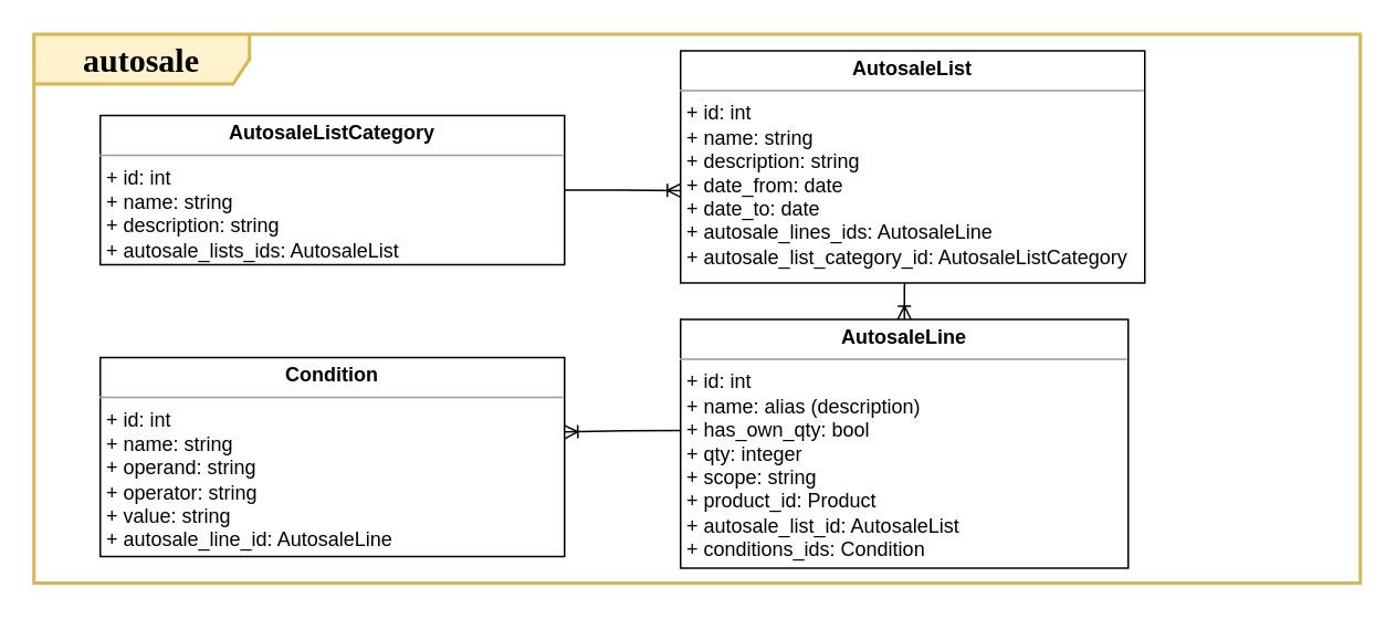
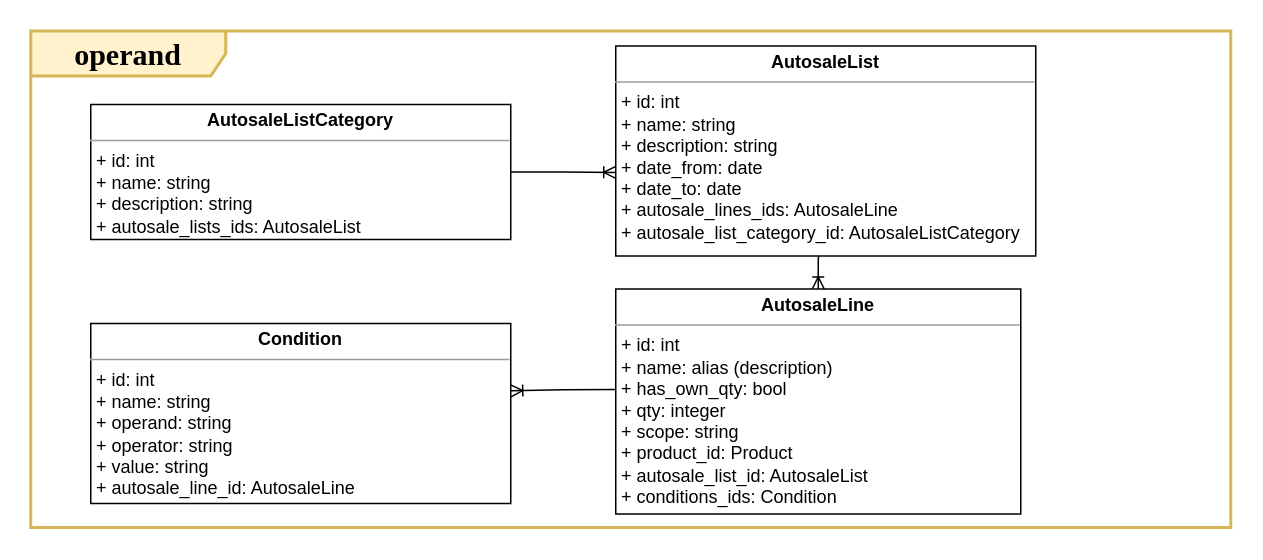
  <mxCell id="0" />
  <mxCell id="1" parent="0" />
- <mxCell id="2" value="&lt;b&gt;&lt;font style=&quot;font-size: 20px;&quot;&gt;autosale&lt;/font&gt;&lt;/b&gt;" style="shape=umlFrame;whiteSpace=wrap;html=1;rounded=0;shadow=0;comic=0;labelBackgroundColor=none;strokeWidth=2;fontFamily=Verdana;fontSize=10;align=center;width=130;height=30;fillColor=#fff2cc;strokeColor=#d6b656;" vertex="1" parent="1"><mxGeometry x="20" y="20" width="800" height="331" as="geometry" /></mxCell>
+ <mxCell id="2" value="&lt;b&gt;&lt;font style=&quot;font-size: 20px;&quot;&gt;operand&lt;/font&gt;&lt;/b&gt;" style="shape=umlFrame;whiteSpace=wrap;html=1;rounded=0;shadow=0;comic=0;labelBackgroundColor=none;strokeWidth=2;fontFamily=Verdana;fontSize=10;align=center;width=130;height=30;fillColor=#fff2cc;strokeColor=#d6b656;" vertex="1" parent="1"><mxGeometry x="20" y="20" width="800" height="331" as="geometry" /></mxCell>
  <mxCell id="3" style="edgeStyle=orthogonalEdgeStyle;rounded=0;orthogonalLoop=1;jettySize=auto;html=1;entryX=0.484;entryY=0.99;entryDx=0;entryDy=0;endArrow=none;endFill=0;startArrow=ERoneToMany;startFill=0;entryPerimeter=0;" edge="1" parent="1" source="5" target="9"><mxGeometry relative="1" as="geometry" /></mxCell>
  <mxCell id="4" style="edgeStyle=orthogonalEdgeStyle;rounded=0;orthogonalLoop=1;jettySize=auto;html=1;entryX=1;entryY=0.374;entryDx=0;entryDy=0;startArrow=none;startFill=0;endArrow=ERoneToMany;endFill=0;exitX=0.002;exitY=0.447;exitDx=0;exitDy=0;entryPerimeter=0;exitPerimeter=0;" edge="1" parent="1" source="5" target="7"><mxGeometry relative="1" as="geometry"><mxPoint x="380" y="261" as="sourcePoint" /><mxPoint x="290" y="261" as="targetPoint" /></mxGeometry></mxCell>
  <mxCell id="5" value="&lt;p style=&quot;margin: 0px ; margin-top: 4px ; text-align: center&quot;&gt;&lt;b&gt;AutosaleLine&lt;/b&gt;&lt;/p&gt;&lt;hr size=&quot;1&quot;&gt;&lt;p style=&quot;margin: 0px ; margin-left: 4px&quot;&gt;+ id: int&lt;/p&gt;&lt;p style=&quot;margin: 0px 0px 0px 4px;&quot;&gt;+ name: alias (description)&lt;/p&gt;&lt;p style=&quot;margin: 0px 0px 0px 4px;&quot;&gt;+ has_own_qty: bool&lt;/p&gt;&lt;p style=&quot;margin: 0px 0px 0px 4px;&quot;&gt;+ qty: integer&lt;/p&gt;&lt;p style=&quot;margin: 0px 0px 0px 4px;&quot;&gt;+ scope: string&lt;/p&gt;&lt;p style=&quot;margin: 0px 0px 0px 4px;&quot;&gt;+ product_id: Product&lt;/p&gt;&lt;p style=&quot;margin: 0px 0px 0px 4px;&quot;&gt;+ autosale_list_id: AutosaleList&lt;/p&gt;&lt;p style=&quot;margin: 0px 0px 0px 4px;&quot;&gt;+ conditions_ids: Condition&lt;/p&gt;&lt;p style=&quot;margin: 0px 0px 0px 4px;&quot;&gt;&lt;br&gt;&lt;/p&gt;&lt;p style=&quot;margin: 0px 0px 0px 4px;&quot;&gt;&lt;br&gt;&lt;/p&gt;&lt;p style=&quot;margin: 0px 0px 0px 4px;&quot;&gt;&lt;br&gt;&lt;/p&gt;&lt;p style=&quot;margin: 0px 0px 0px 4px;&quot;&gt;&lt;br&gt;&lt;/p&gt;&lt;p style=&quot;margin: 0px 0px 0px 4px;&quot;&gt;&lt;br&gt;&lt;/p&gt;&lt;p style=&quot;margin: 0px 0px 0px 4px;&quot;&gt;&lt;br&gt;&lt;/p&gt;&lt;p style=&quot;margin: 0px 0px 0px 4px;&quot;&gt;&lt;br&gt;&lt;/p&gt;&lt;p style=&quot;margin: 0px 0px 0px 4px;&quot;&gt;&lt;br&gt;&lt;/p&gt;" style="verticalAlign=top;align=left;overflow=fill;fontSize=12;fontFamily=Helvetica;html=1;rounded=0;shadow=0;comic=0;labelBackgroundColor=none;strokeWidth=1" vertex="1" parent="1"><mxGeometry x="410" y="192" width="270" height="150" as="geometry" /></mxCell>
  <mxCell id="6" style="edgeStyle=orthogonalEdgeStyle;rounded=0;orthogonalLoop=1;jettySize=auto;html=1;entryX=0;entryY=0.602;entryDx=0;entryDy=0;startArrow=none;startFill=0;endArrow=ERoneToMany;endFill=0;entryPerimeter=0;" edge="1" parent="1" source="8" target="9"><mxGeometry relative="1" as="geometry" /></mxCell>
  <mxCell id="7" value="&lt;p style=&quot;margin: 0px ; margin-top: 4px ; text-align: center&quot;&gt;&lt;b&gt;Condition&lt;/b&gt;&lt;/p&gt;&lt;hr size=&quot;1&quot;&gt;&lt;p style=&quot;margin: 0px ; margin-left: 4px&quot;&gt;+ id: int&lt;/p&gt;&lt;p style=&quot;margin: 0px 0px 0px 4px;&quot;&gt;+ name: string&lt;/p&gt;&lt;p style=&quot;margin: 0px 0px 0px 4px;&quot;&gt;+ operand: string&lt;/p&gt;&lt;p style=&quot;margin: 0px 0px 0px 4px;&quot;&gt;+ operator: string&lt;/p&gt;&lt;p style=&quot;margin: 0px 0px 0px 4px;&quot;&gt;+ value: string&lt;/p&gt;&lt;p style=&quot;margin: 0px 0px 0px 4px;&quot;&gt;+ autosale_line_id: AutosaleLine&lt;/p&gt;&lt;p style=&quot;margin: 0px 0px 0px 4px;&quot;&gt;&lt;br&gt;&lt;/p&gt;&lt;p style=&quot;margin: 0px 0px 0px 4px;&quot;&gt;&lt;br&gt;&lt;/p&gt;&lt;p style=&quot;margin: 0px 0px 0px 4px;&quot;&gt;&lt;br&gt;&lt;/p&gt;&lt;p style=&quot;margin: 0px 0px 0px 4px;&quot;&gt;&lt;br&gt;&lt;/p&gt;&lt;p style=&quot;margin: 0px 0px 0px 4px;&quot;&gt;&lt;br&gt;&lt;/p&gt;&lt;p style=&quot;margin: 0px 0px 0px 4px;&quot;&gt;&lt;br&gt;&lt;/p&gt;&lt;p style=&quot;margin: 0px 0px 0px 4px;&quot;&gt;&lt;br&gt;&lt;/p&gt;&lt;p style=&quot;margin: 0px 0px 0px 4px;&quot;&gt;&lt;br&gt;&lt;/p&gt;" style="verticalAlign=top;align=left;overflow=fill;fontSize=12;fontFamily=Helvetica;html=1;rounded=0;shadow=0;comic=0;labelBackgroundColor=none;strokeWidth=1" vertex="1" parent="1"><mxGeometry x="60" y="215" width="280" height="120" as="geometry" /></mxCell>
  <mxCell id="8" value="&lt;p style=&quot;margin: 0px ; margin-top: 4px ; text-align: center&quot;&gt;&lt;b&gt;AutosaleListCategory&lt;/b&gt;&lt;/p&gt;&lt;hr size=&quot;1&quot;&gt;&lt;p style=&quot;margin: 0px ; margin-left: 4px&quot;&gt;+ id: int&lt;/p&gt;&lt;p style=&quot;margin: 0px 0px 0px 4px;&quot;&gt;+ name: string&lt;/p&gt;&lt;p style=&quot;margin: 0px 0px 0px 4px;&quot;&gt;+ description: string&lt;/p&gt;&lt;p style=&quot;margin: 0px 0px 0px 4px;&quot;&gt;+ autosale_lists_ids: AutosaleList&lt;/p&gt;&lt;p style=&quot;margin: 0px 0px 0px 4px;&quot;&gt;&lt;br&gt;&lt;/p&gt;&lt;p style=&quot;margin: 0px 0px 0px 4px;&quot;&gt;&lt;br&gt;&lt;/p&gt;&lt;p style=&quot;margin: 0px 0px 0px 4px;&quot;&gt;&lt;br&gt;&lt;/p&gt;&lt;p style=&quot;margin: 0px 0px 0px 4px;&quot;&gt;&lt;br&gt;&lt;/p&gt;&lt;p style=&quot;margin: 0px 0px 0px 4px;&quot;&gt;&lt;br&gt;&lt;/p&gt;&lt;p style=&quot;margin: 0px 0px 0px 4px;&quot;&gt;&lt;br&gt;&lt;/p&gt;&lt;p style=&quot;margin: 0px 0px 0px 4px;&quot;&gt;&lt;br&gt;&lt;/p&gt;&lt;p style=&quot;margin: 0px 0px 0px 4px;&quot;&gt;&lt;br&gt;&lt;/p&gt;" style="verticalAlign=top;align=left;overflow=fill;fontSize=12;fontFamily=Helvetica;html=1;rounded=0;shadow=0;comic=0;labelBackgroundColor=none;strokeWidth=1" vertex="1" parent="1"><mxGeometry x="60" y="69" width="280" height="90" as="geometry" /></mxCell>
  <mxCell id="9" value="&lt;p style=&quot;margin: 0px ; margin-top: 4px ; text-align: center&quot;&gt;&lt;b&gt;AutosaleList&lt;/b&gt;&lt;/p&gt;&lt;hr size=&quot;1&quot;&gt;&lt;p style=&quot;margin: 0px ; margin-left: 4px&quot;&gt;+ id: int&lt;/p&gt;&lt;p style=&quot;margin: 0px 0px 0px 4px;&quot;&gt;+ name: string&lt;/p&gt;&lt;p style=&quot;margin: 0px 0px 0px 4px;&quot;&gt;+ description: string&lt;/p&gt;&lt;p style=&quot;margin: 0px 0px 0px 4px;&quot;&gt;+ date_from: date&lt;/p&gt;&lt;p style=&quot;margin: 0px 0px 0px 4px;&quot;&gt;+ date_to: date&lt;/p&gt;&lt;p style=&quot;margin: 0px 0px 0px 4px;&quot;&gt;+ autosale_lines_ids: AutosaleLine&lt;/p&gt;&lt;p style=&quot;margin: 0px 0px 0px 4px;&quot;&gt;+ autosale_list_category_id: AutosaleListCategory&lt;/p&gt;&lt;p style=&quot;margin: 0px 0px 0px 4px;&quot;&gt;&lt;br&gt;&lt;/p&gt;&lt;p style=&quot;margin: 0px 0px 0px 4px;&quot;&gt;&lt;br&gt;&lt;/p&gt;&lt;p style=&quot;margin: 0px 0px 0px 4px;&quot;&gt;&lt;br&gt;&lt;/p&gt;&lt;p style=&quot;margin: 0px 0px 0px 4px;&quot;&gt;&lt;br&gt;&lt;/p&gt;&lt;p style=&quot;margin: 0px 0px 0px 4px;&quot;&gt;&lt;br&gt;&lt;/p&gt;&lt;p style=&quot;margin: 0px 0px 0px 4px;&quot;&gt;&lt;br&gt;&lt;/p&gt;&lt;p style=&quot;margin: 0px 0px 0px 4px;&quot;&gt;&lt;br&gt;&lt;/p&gt;&lt;p style=&quot;margin: 0px 0px 0px 4px;&quot;&gt;&lt;br&gt;&lt;/p&gt;" style="verticalAlign=top;align=left;overflow=fill;fontSize=12;fontFamily=Helvetica;html=1;rounded=0;shadow=0;comic=0;labelBackgroundColor=none;strokeWidth=1" vertex="1" parent="1"><mxGeometry x="410" y="30" width="280" height="140" as="geometry" /></mxCell>
